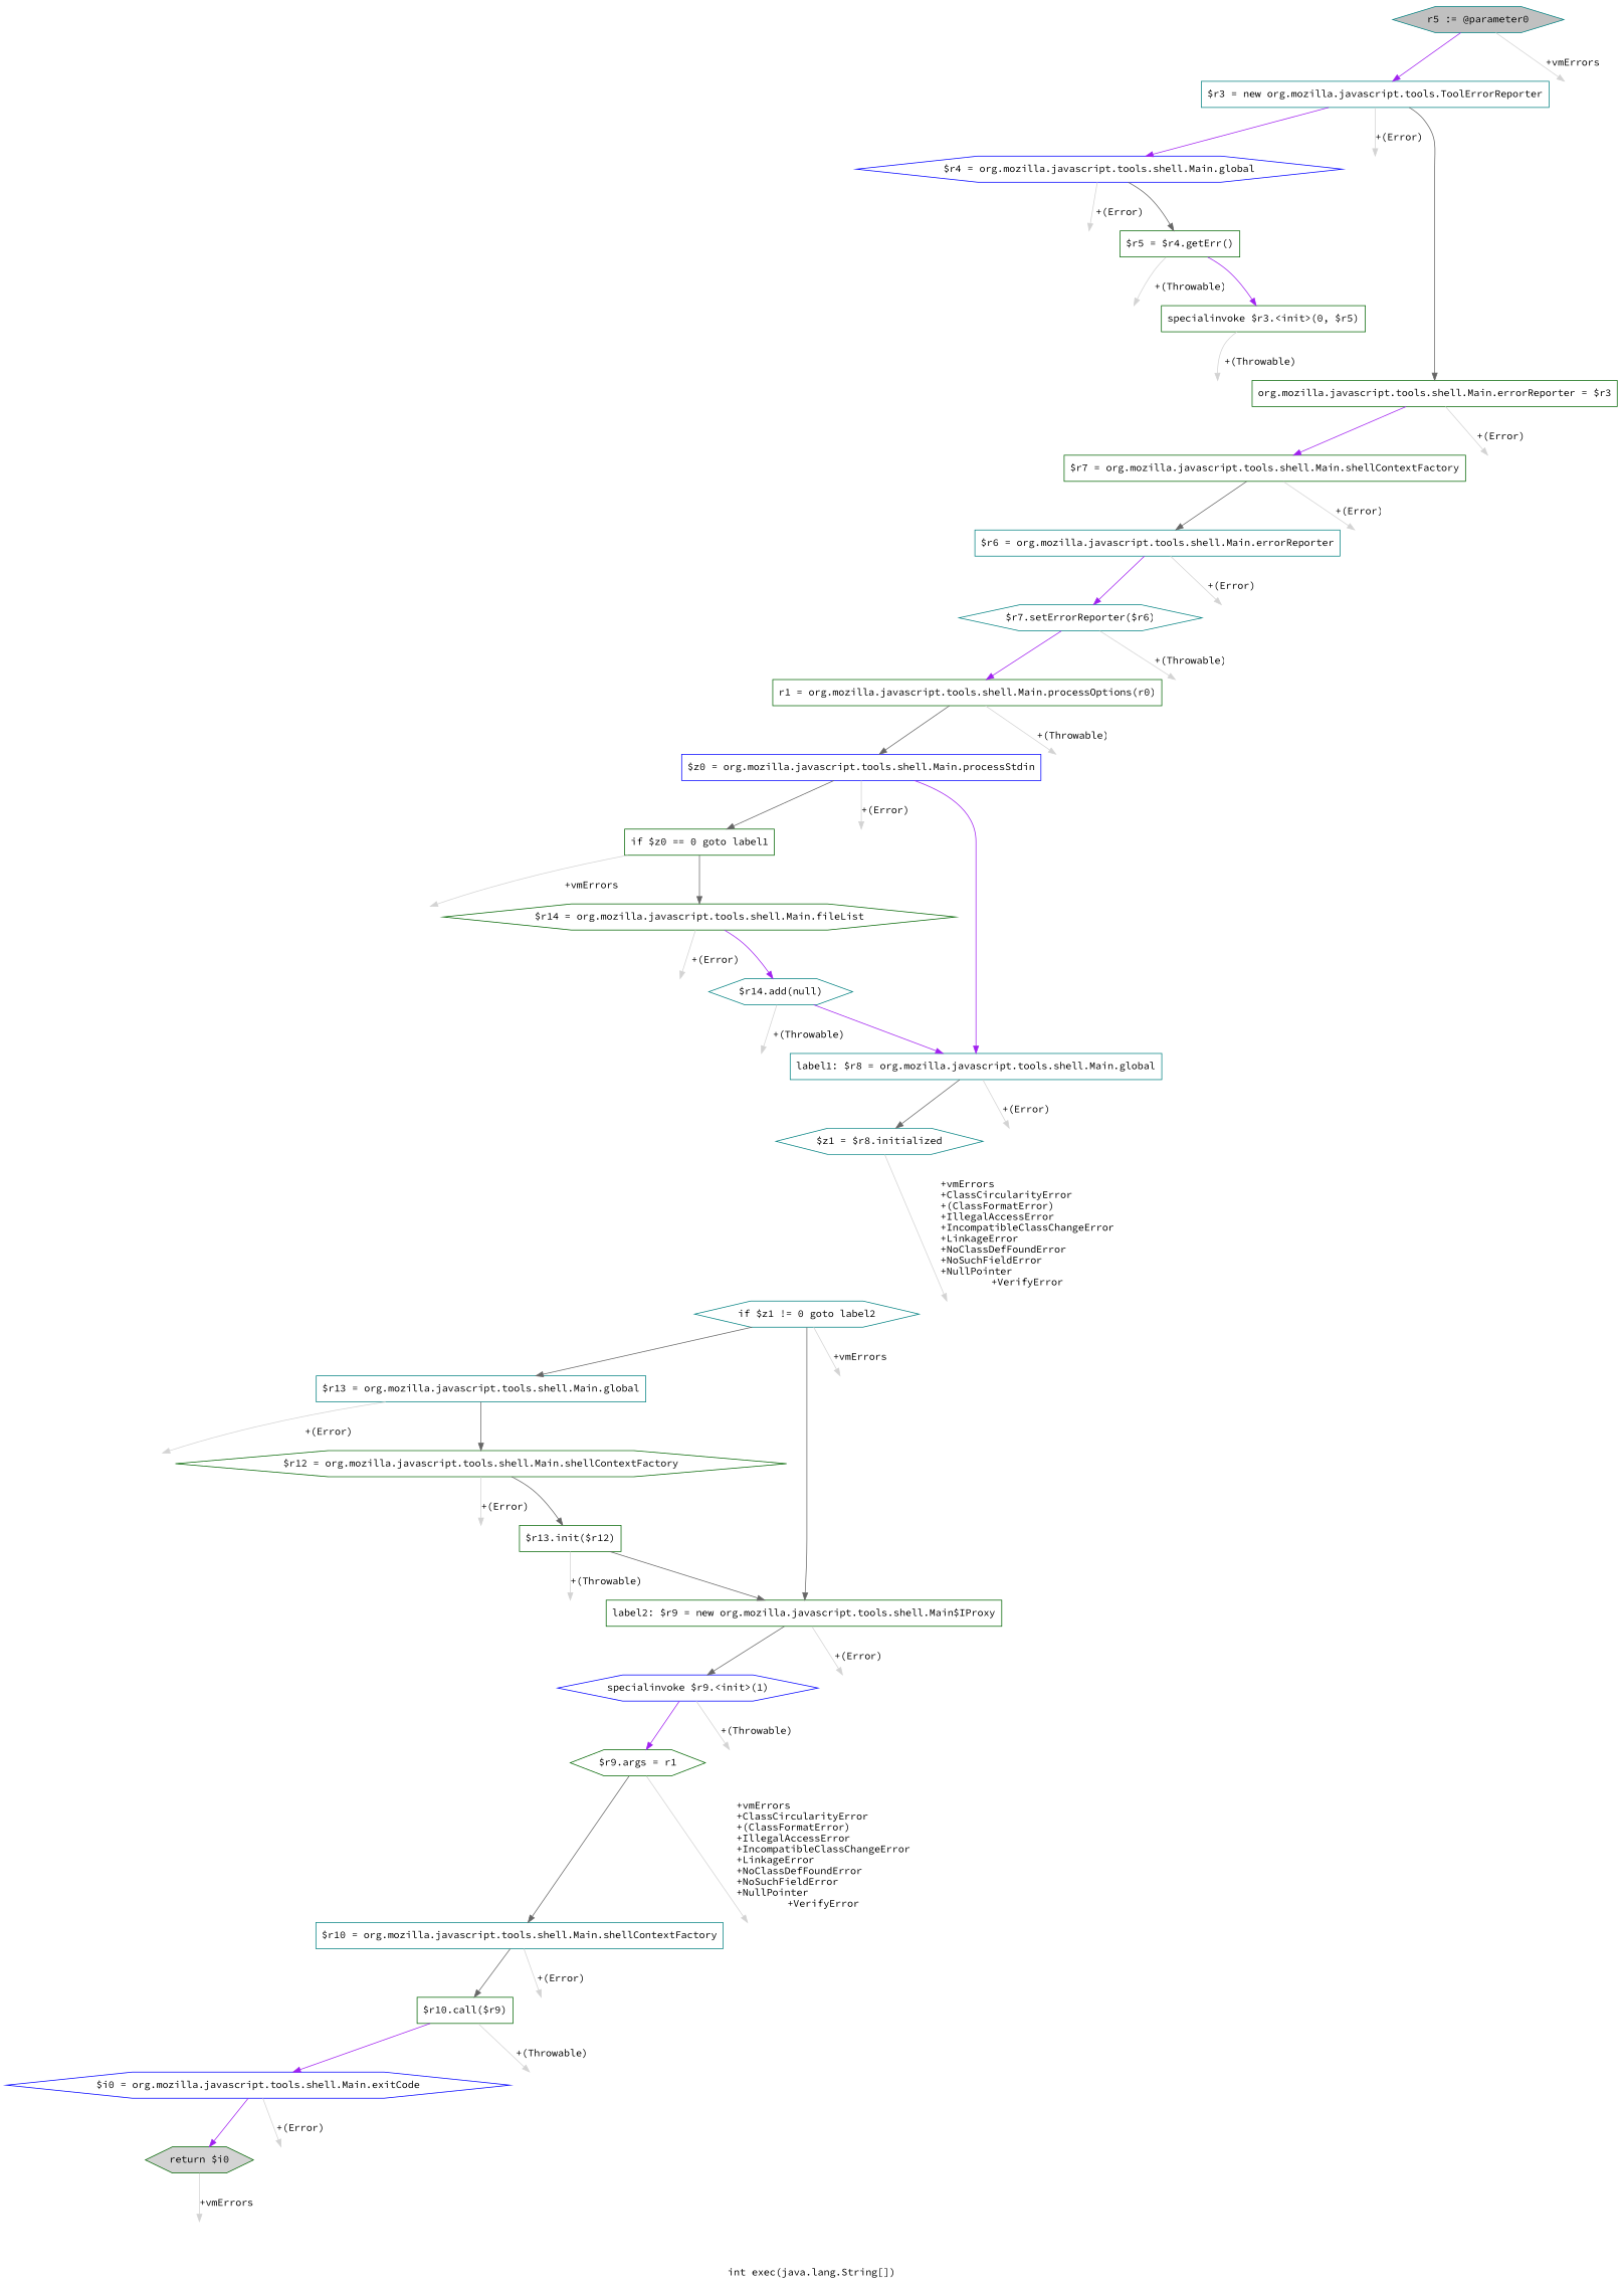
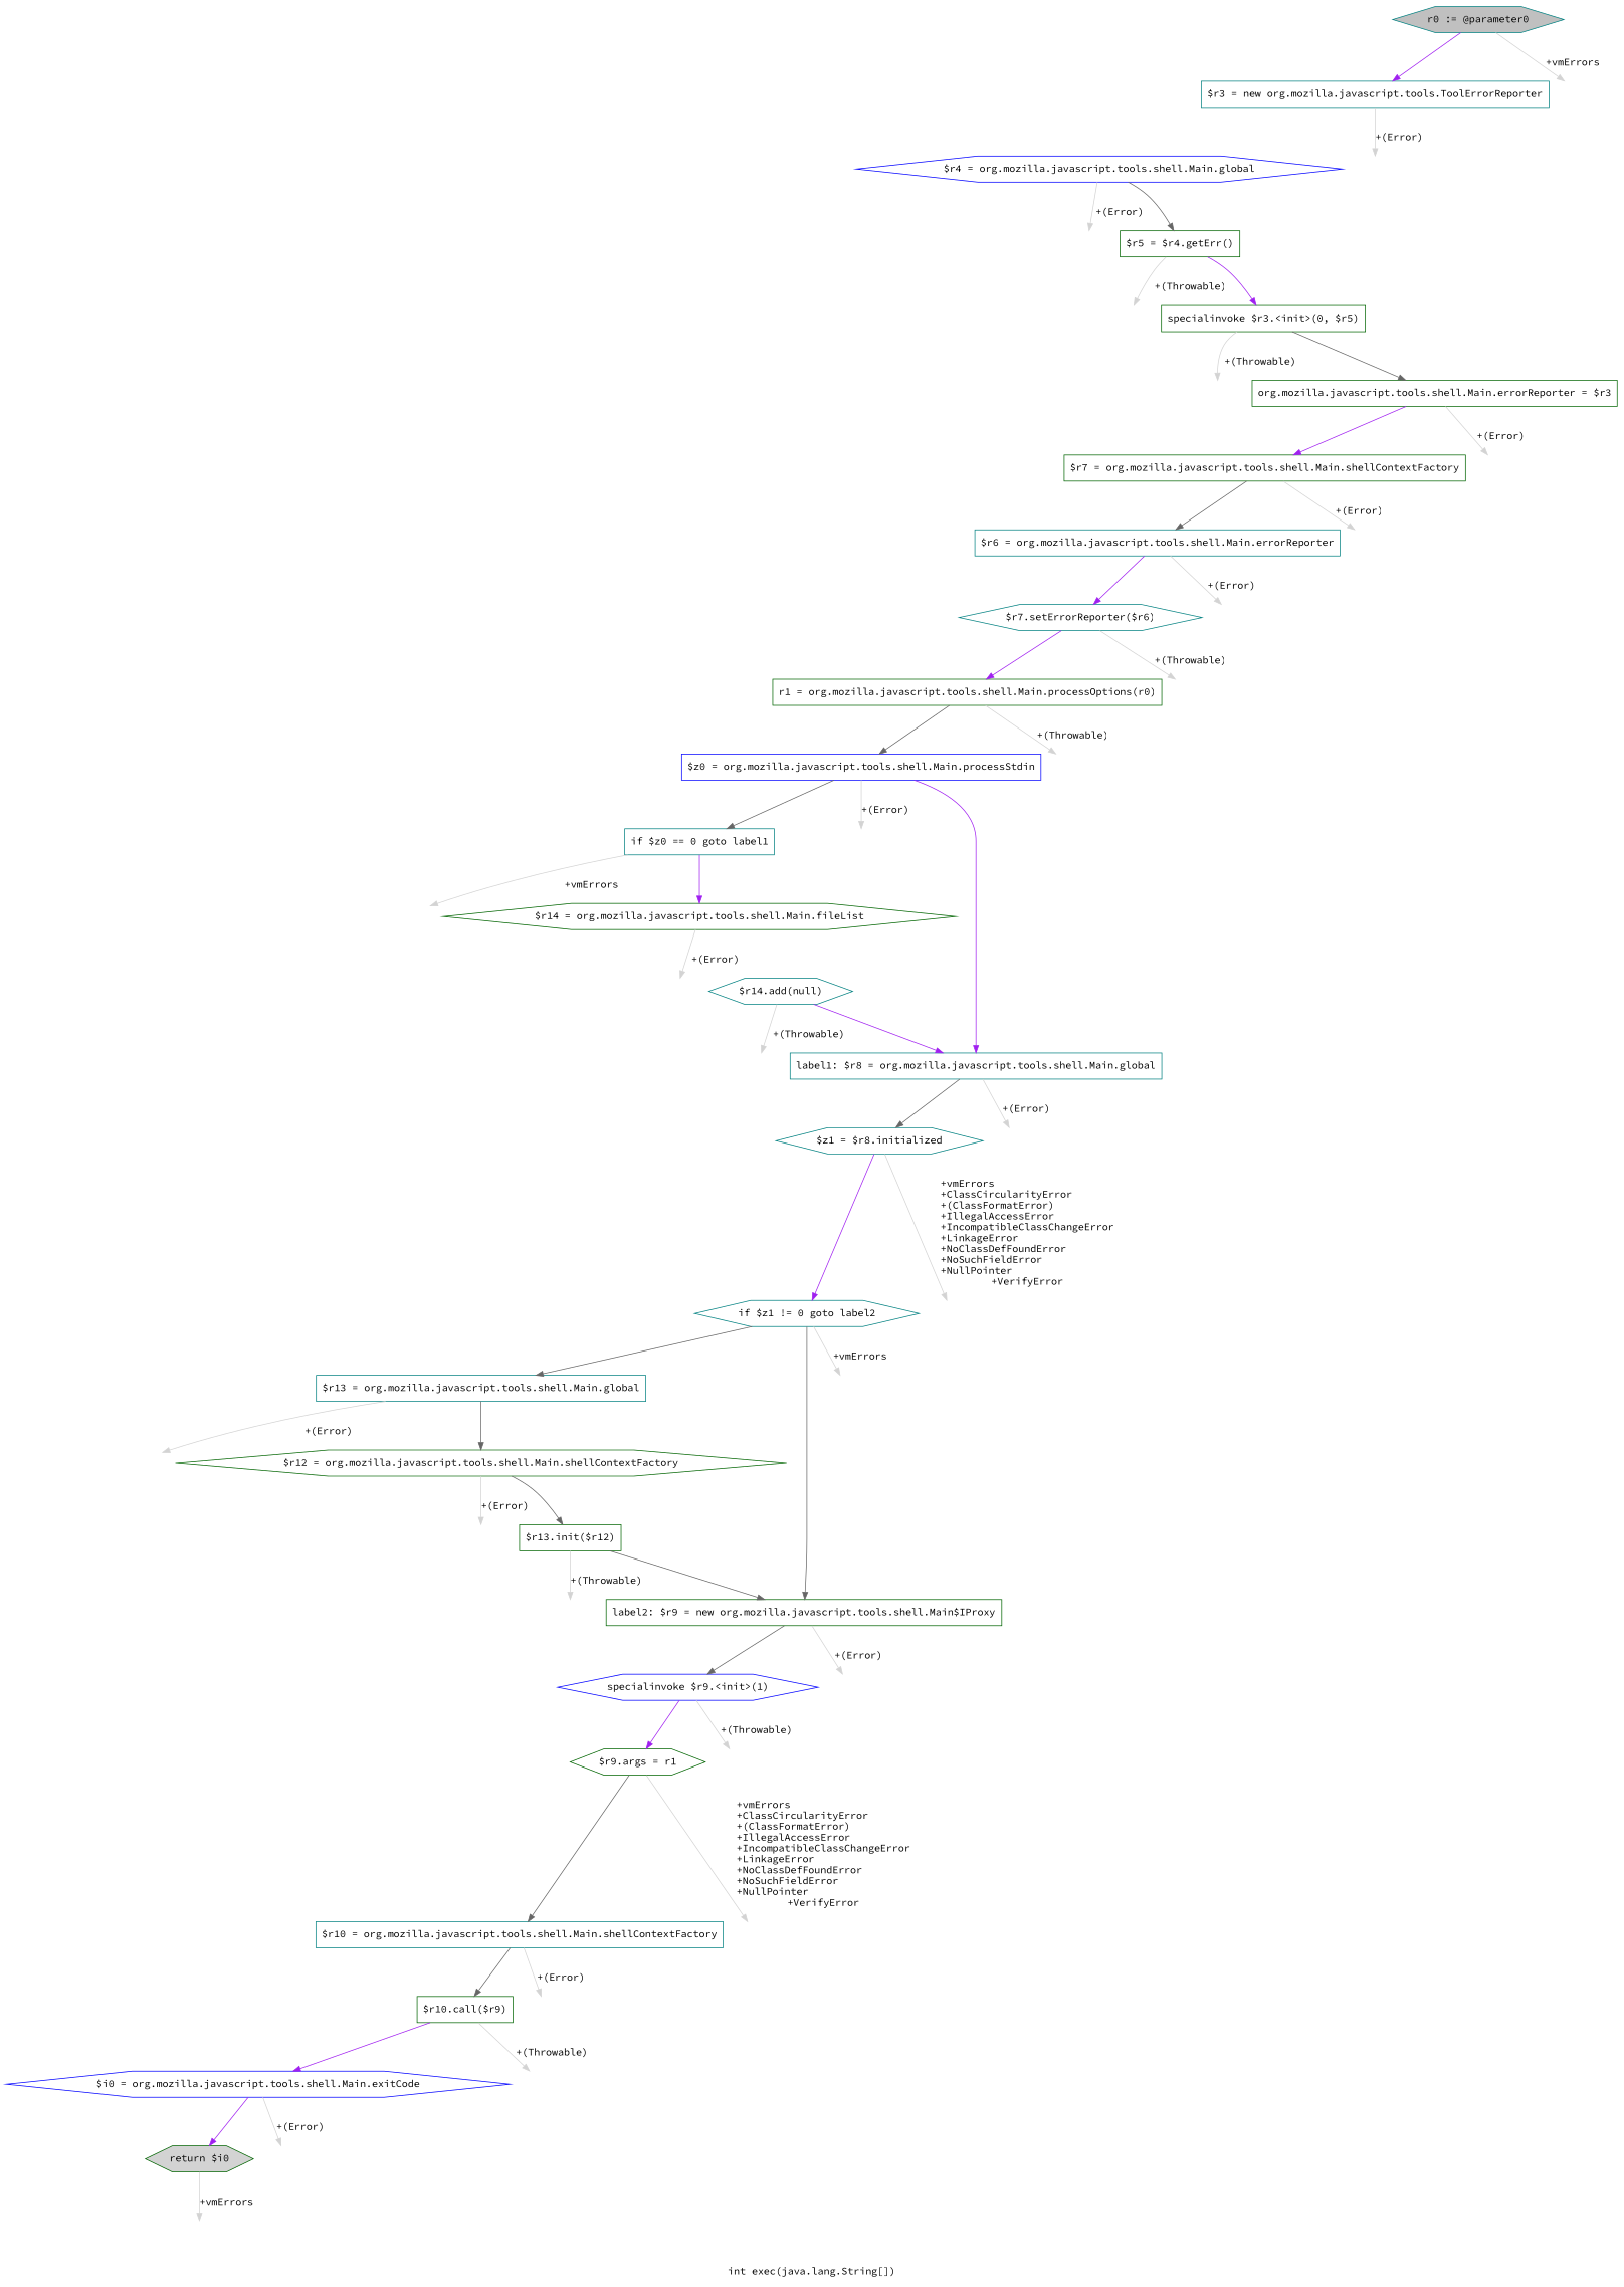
  digraph {
    fontname="Source Code Pro"
    label="int exec(java.lang.String[])"
    node [fontname="Source Code Pro" shape=box style=invis]
    edge [color=lightgray fontname="Source Code Pro"]
-   n1 [color=teal fillcolor=gray label="r5 := @parameter0" shape=hexagon style=filled]
+   n1 [color=teal fillcolor=gray label="r0 := @parameter0" shape=hexagon style=filled]
    n2 [color=teal label="$r3 = new org.mozilla.javascript.tools.ToolErrorReporter" style=""]
    n3 [label=Esc]
    n4 [color=blue label="$r4 = org.mozilla.javascript.tools.shell.Main.global" shape=hexagon style=""]
    n5 [label=Esc]
    n6 [color=darkgreen label="$r5 = $r4.getErr()" style=""]
    n7 [label=Esc]
    n8 [color=darkgreen label="specialinvoke $r3.<init>(0, $r5)" style=""]
    n9 [label=Esc]
    n10 [color=darkgreen label="org.mozilla.javascript.tools.shell.Main.errorReporter = $r3" style=""]
    n11 [label=Esc]
    n12 [color=darkgreen label="$r7 = org.mozilla.javascript.tools.shell.Main.shellContextFactory" style=""]
    n13 [label=Esc]
    n14 [color=teal label="$r6 = org.mozilla.javascript.tools.shell.Main.errorReporter" style=""]
    n15 [label=Esc]
    n16 [color=teal label="$r7.setErrorReporter($r6)" shape=hexagon style=""]
    n17 [label=Esc]
    n18 [color=darkgreen label="r1 = org.mozilla.javascript.tools.shell.Main.processOptions(r0)" style=""]
    n19 [label=Esc]
    n20 [color=blue label="$z0 = org.mozilla.javascript.tools.shell.Main.processStdin" style=""]
    n21 [label=Esc]
-   n22 [color=darkgreen label="if $z0 == 0 goto label1" style=""]
+   n22 [color=teal label="if $z0 == 0 goto label1" style=""]
    n23 [label=Esc]
    n24 [color=teal label="label1: $r8 = org.mozilla.javascript.tools.shell.Main.global" style=""]
    n25 [color=darkgreen label="$r14 = org.mozilla.javascript.tools.shell.Main.fileList" shape=hexagon style=""]
    n26 [label=Esc]
    n27 [color=teal label="$r14.add(null)" shape=hexagon style=""]
    n28 [label=Esc]
    n29 [color=teal label="$z1 = $r8.initialized" shape=hexagon style=""]
    n30 [label=Esc]
    n31 [label=Esc]
    n32 [color=teal label="if $z1 != 0 goto label2" shape=hexagon style=""]
    n33 [label=Esc]
    n34 [color=teal label="$r13 = org.mozilla.javascript.tools.shell.Main.global" style=""]
    n35 [color=darkgreen label="label2: $r9 = new org.mozilla.javascript.tools.shell.Main$IProxy" style=""]
    n36 [label=Esc]
    n37 [color=darkgreen label="$r12 = org.mozilla.javascript.tools.shell.Main.shellContextFactory" shape=hexagon style=""]
    n38 [label=Esc]
    n39 [color=blue label="specialinvoke $r9.<init>(1)" shape=hexagon style=""]
    n40 [label=Esc]
    n41 [color=darkgreen label="$r13.init($r12)" style=""]
    n42 [label=Esc]
    n43 [color=darkgreen label="$r9.args = r1" shape=hexagon style=""]
    n44 [label=Esc]
    n45 [label=Esc]
    n46 [color=teal label="$r10 = org.mozilla.javascript.tools.shell.Main.shellContextFactory" style=""]
    n47 [label=Esc]
    n48 [color=darkgreen label="$r10.call($r9)" style=""]
    n49 [label=Esc]
    n50 [color=blue label="$i0 = org.mozilla.javascript.tools.shell.Main.exitCode" shape=hexagon style=""]
    n51 [label=Esc]
    n52 [color=darkgreen fillcolor=lightgray label="return $i0" shape=hexagon style=filled]
    n53 [label=Esc]
    n54 [label=Esc]
    n1 -> n2 [color=purple]
    n1 -> n3 [label="\l+vmErrors"]
-   n2 -> n4 [color=purple]
    n2 -> n5 [label="\l+(Error)"]
    n4 -> n6 [color=gray40]
    n4 -> n7 [label="\l+(Error)"]
    n6 -> n8 [color=purple]
    n6 -> n9 [label="\l+(Throwable)"]
-   n2 -> n10 [color=gray40]
+   n8 -> n10 [color=gray40]
    n8 -> n11 [label="\l+(Throwable)"]
    n10 -> n12 [color=purple]
    n10 -> n13 [label="\l+(Error)"]
    n12 -> n14 [color=gray40]
    n12 -> n15 [label="\l+(Error)"]
    n14 -> n16 [color=purple]
    n14 -> n17 [label="\l+(Error)"]
    n16 -> n18 [color=purple]
    n16 -> n19 [label="\l+(Throwable)"]
    n18 -> n20 [color=gray40]
    n18 -> n21 [label="\l+(Throwable)"]
    n20 -> n22 [color=gray40]
    n20 -> n23 [label="\l+(Error)"]
    n20 -> n24 [color=purple]
-   n22 -> n25 [color=gray40]
+   n22 -> n25 [color=purple]
    n22 -> n26 [label="\l+vmErrors"]
    n24 -> n29 [color=gray40]
    n24 -> n30 [label="\l+(Error)"]
-   n25 -> n27 [color=purple]
    n25 -> n28 [label="\l+(Error)"]
    n27 -> n24 [color=purple]
    n27 -> n31 [label="\l+(Throwable)"]
+   n29 -> n32 [color=purple]
    n29 -> n33 [label="\l+vmErrors\l+ClassCircularityError\l+(ClassFormatError)\l+IllegalAccessError\l+IncompatibleClassChangeError\l+LinkageError\l+NoClassDefFoundError\l+NoSuchFieldError\l+NullPointer\l+VerifyError"]
    n32 -> n34 [color=gray40]
    n32 -> n35 [color=gray40]
    n32 -> n36 [label="\l+vmErrors"]
    n34 -> n37 [color=gray40]
    n34 -> n38 [label="\l+(Error)"]
    n35 -> n39 [color=gray40]
    n35 -> n40 [label="\l+(Error)"]
    n37 -> n41 [color=gray40]
    n37 -> n42 [label="\l+(Error)"]
    n39 -> n43 [color=purple]
    n39 -> n44 [label="\l+(Throwable)"]
    n41 -> n35 [color=gray40]
    n41 -> n45 [label="\l+(Throwable)"]
    n43 -> n46 [color=gray40]
    n43 -> n47 [label="\l+vmErrors\l+ClassCircularityError\l+(ClassFormatError)\l+IllegalAccessError\l+IncompatibleClassChangeError\l+LinkageError\l+NoClassDefFoundError\l+NoSuchFieldError\l+NullPointer\l+VerifyError"]
    n46 -> n48 [color=gray40]
    n46 -> n49 [label="\l+(Error)"]
    n48 -> n50 [color=purple]
    n48 -> n51 [label="\l+(Throwable)"]
    n50 -> n52 [color=purple]
    n50 -> n53 [label="\l+(Error)"]
    n52 -> n54 [label="\l+vmErrors"]
  }
